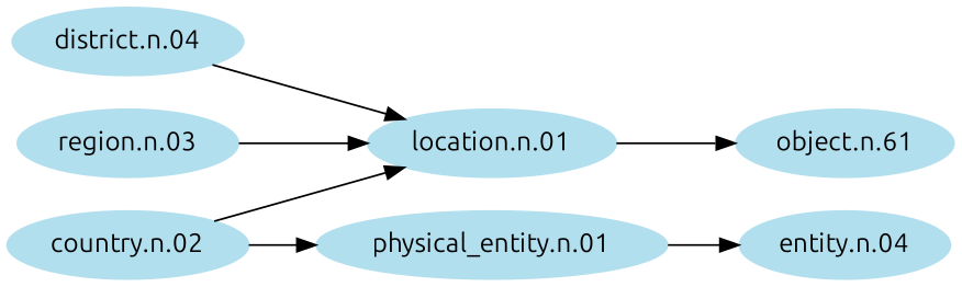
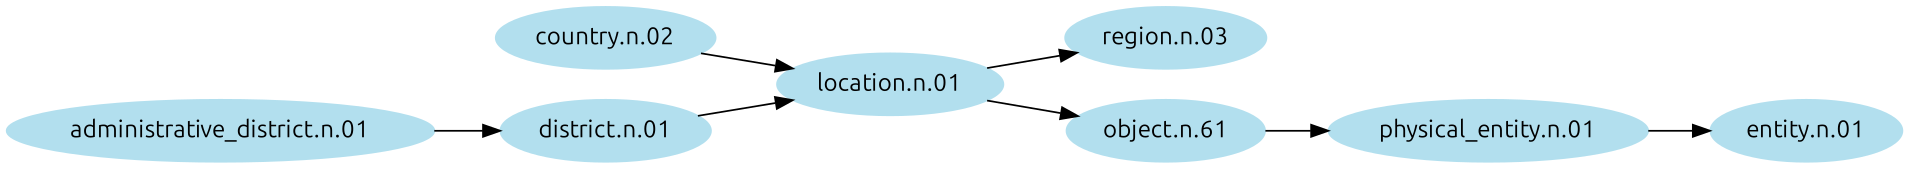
  digraph {
    fontname=Ubuntu
    rankdir=LR
    node [color=lightblue2 fontname=Ubuntu style=filled]
    edge [fontname=Ubuntu]
    "country.n.02"
    "location.n.01"
-   "district.n.01" [label="district.n.04"]
+   "administrative_district.n.01"
+   "district.n.01"
    "region.n.03"
    n6 [label="object.n.61"]
    "physical_entity.n.01"
-   "entity.n.01" [label="entity.n.04"]
+   "entity.n.01"
    "country.n.02" -> "location.n.01"
    "location.n.01" -> n6
+   "administrative_district.n.01" -> "district.n.01"
    "district.n.01" -> "location.n.01"
-   "region.n.03" -> "location.n.01"
-   "country.n.02" -> "physical_entity.n.01"
+   "location.n.01" -> "region.n.03"
+   n6 -> "physical_entity.n.01"
    "physical_entity.n.01" -> "entity.n.01"
  }
